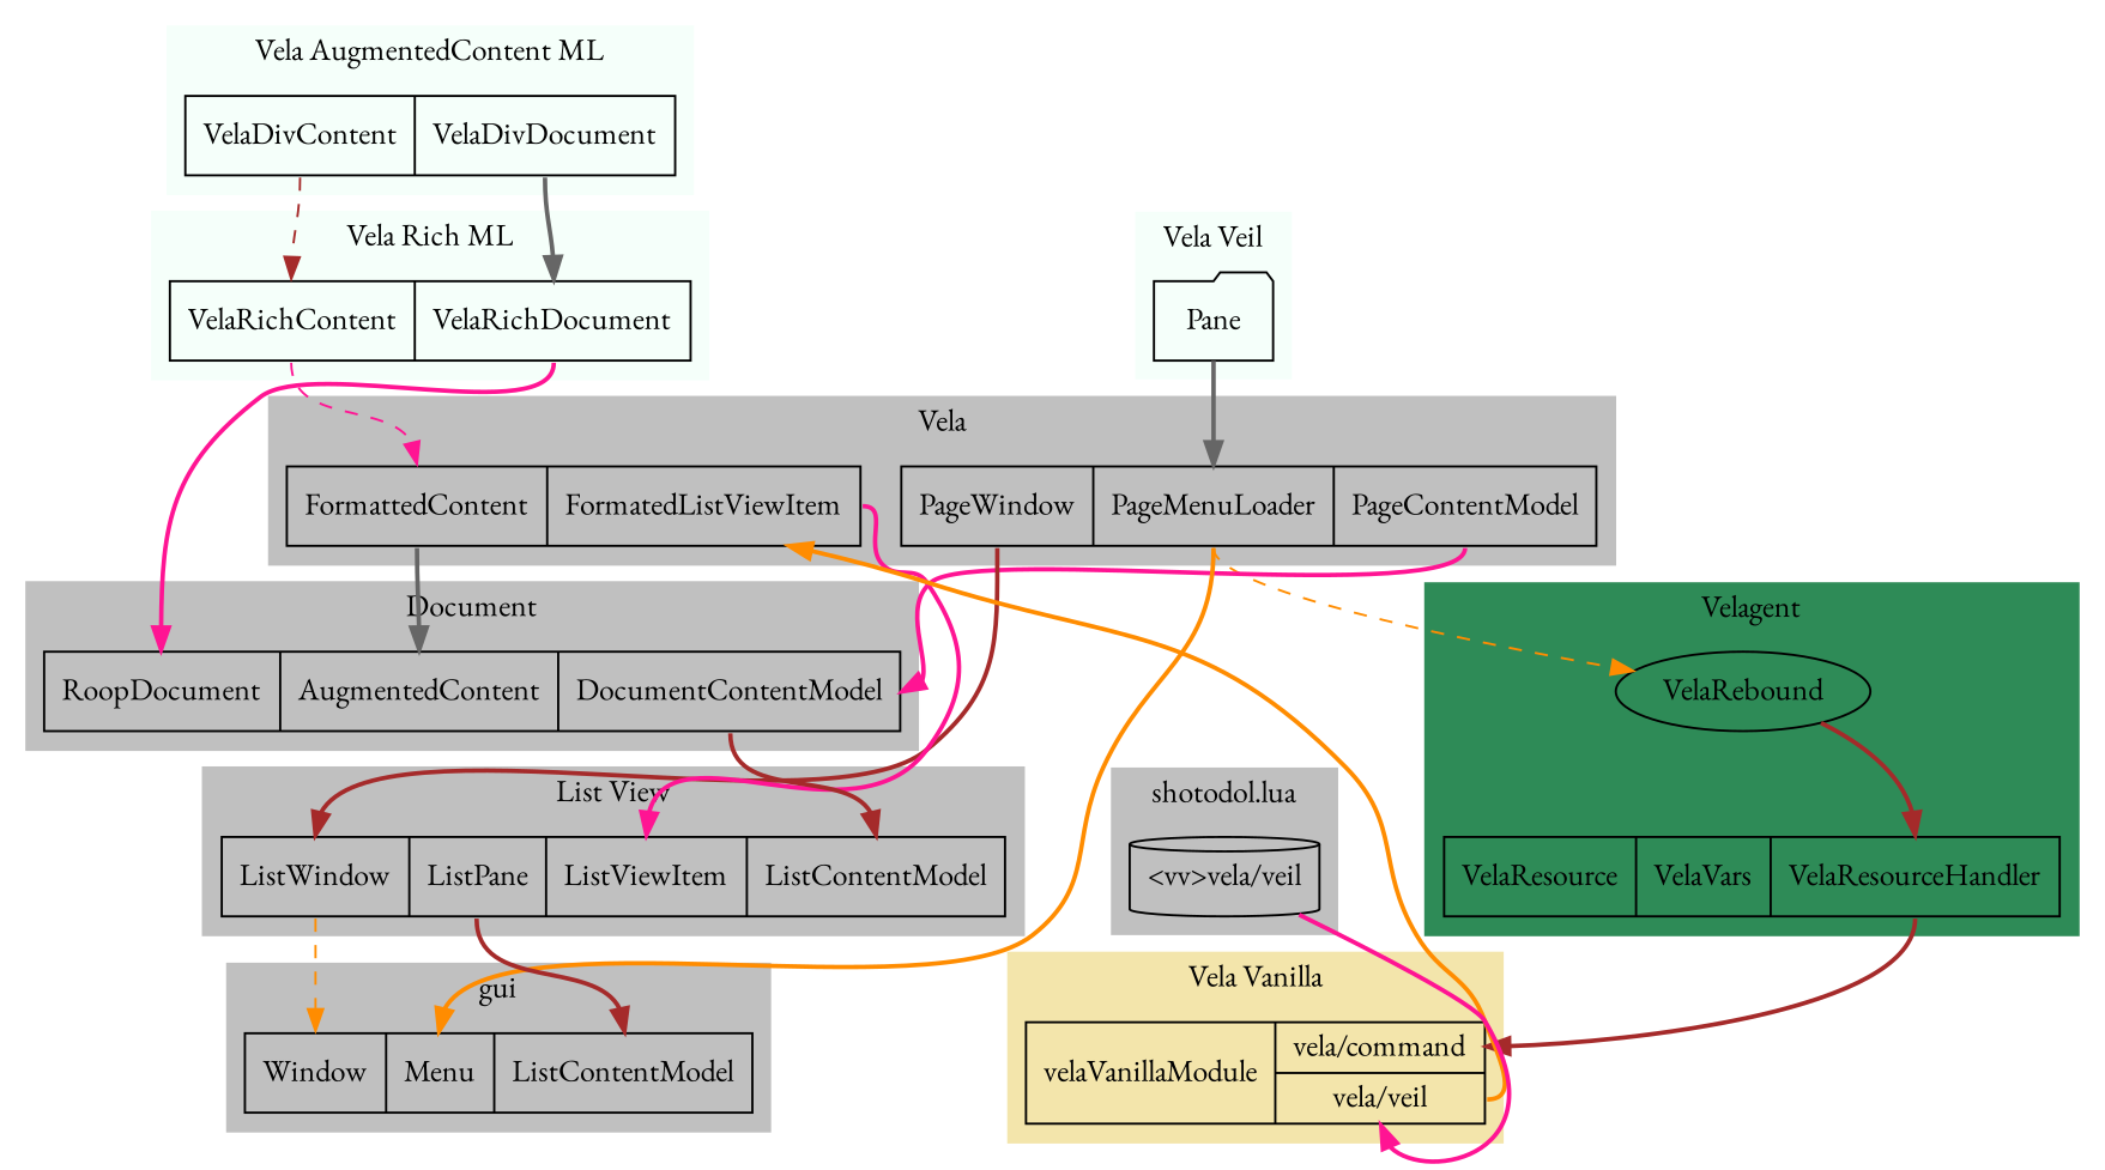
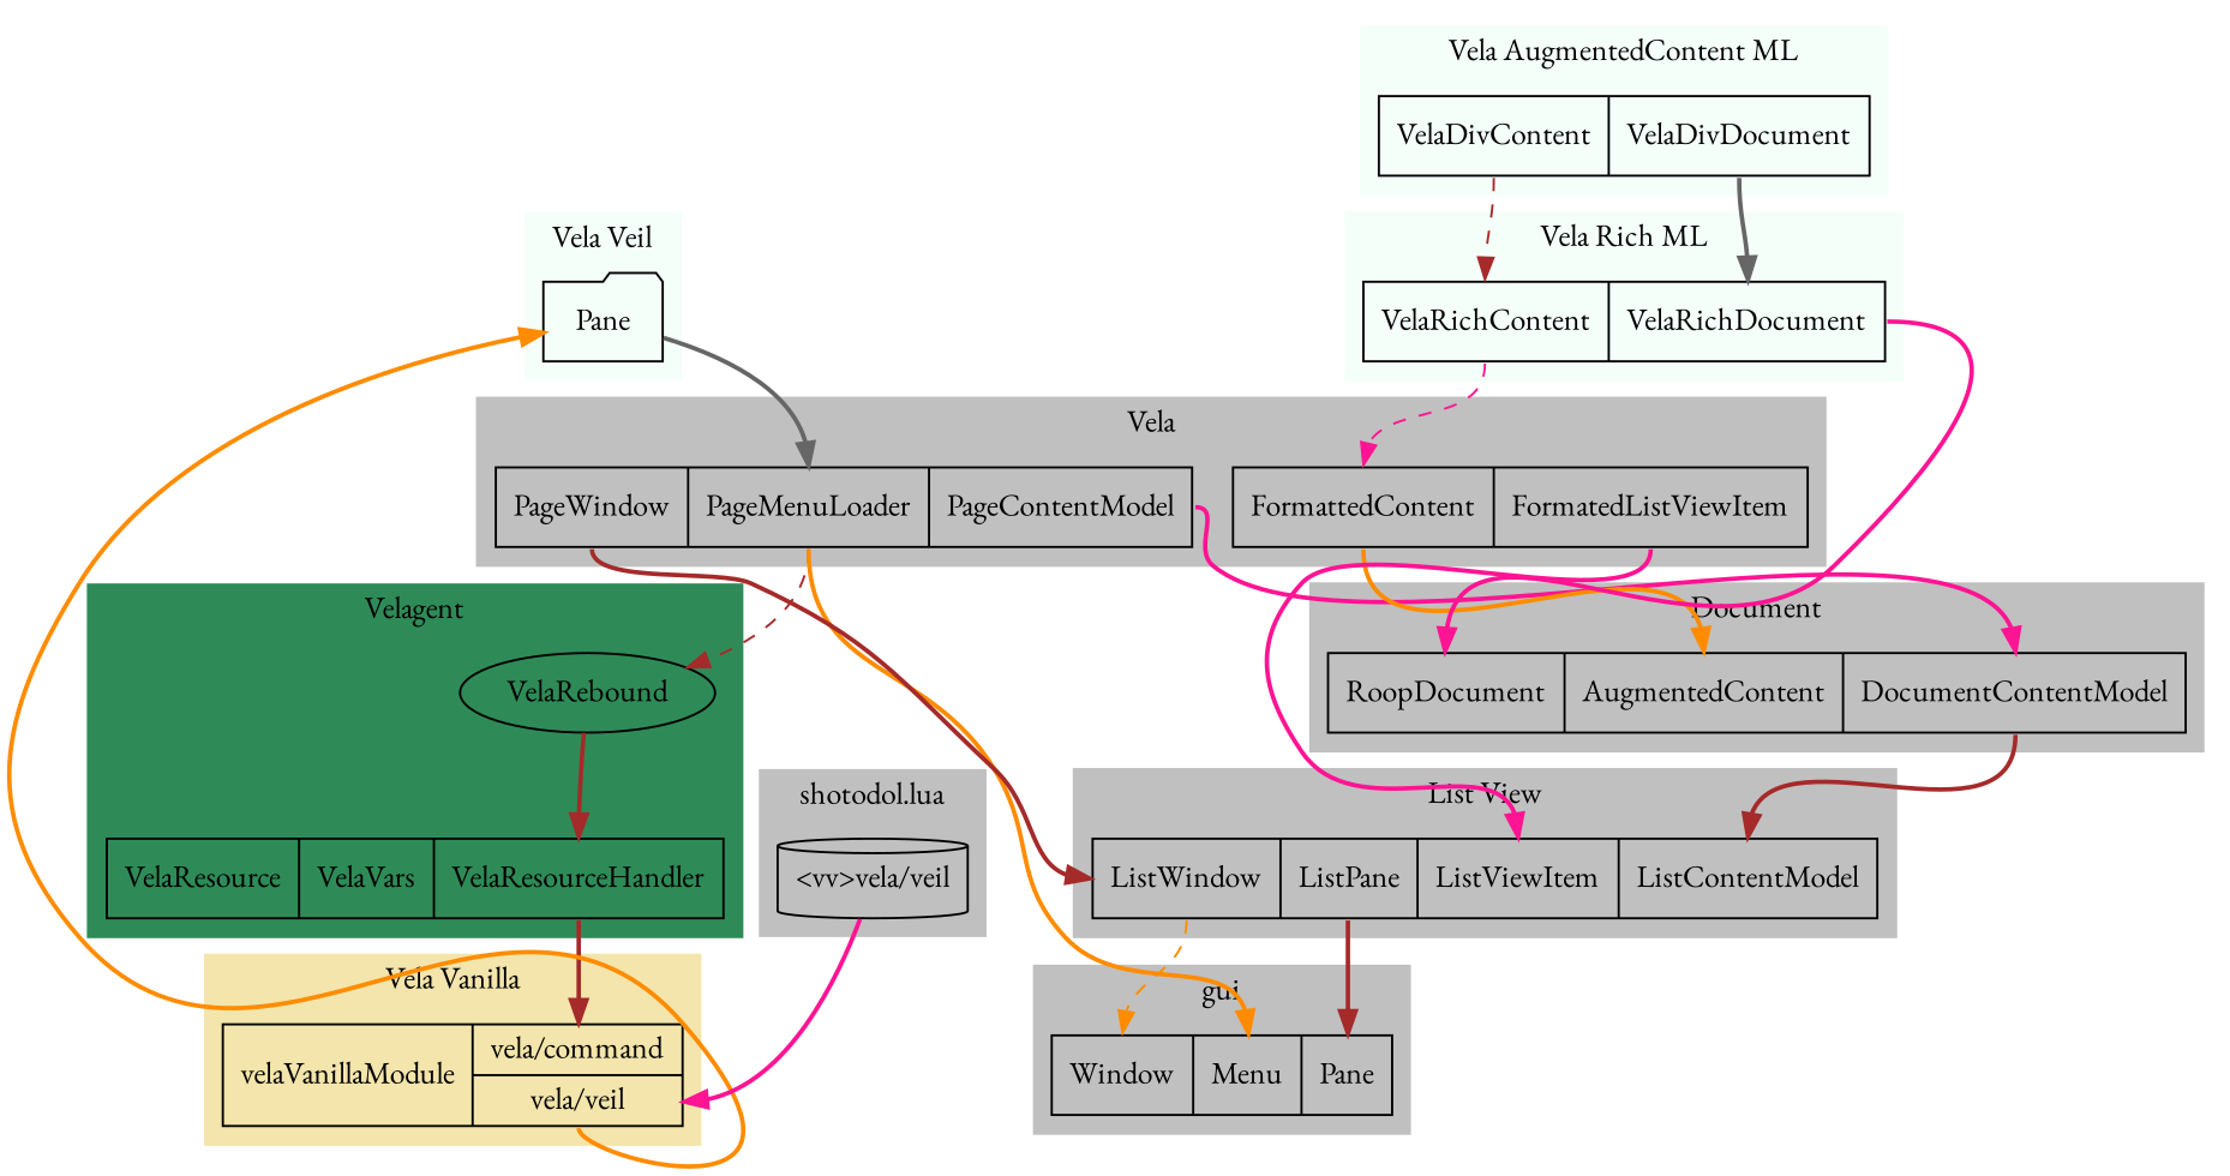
  digraph {
    fontname="EB Garamond"
    node [fontname="EB Garamond" shape=record]
    edge [color=brown fontname="EB Garamond" style=bold]
    n1 [label="<pw>PageWindow|<pml>PageMenuLoader|<pcm>PageContentModel"]
    n2 [label="<fc>FormattedContent|<flvi>FormatedListViewItem"]
    n3 [label=VelaRebound shape=ellipse]
    n4 [label="VelaResource|VelaVars|<vrh>VelaResourceHandler"]
    n5 [label="<vrc>VelaRichContent|<vrd>VelaRichDocument"]
    n6 [label="<vdc>VelaDivContent|<vdd>VelaDivDocument"]
    n7 [label=Pane shape=folder]
    n8 [label="velaVanillaModule|{<velac>vela/command|<velav>vela/veil}"]
    n9 [label="<rd>RoopDocument|<ac>AugmentedContent|<dcm>DocumentContentModel"]
-   n10 [label="<win>Window|<menu>Menu|<pn>ListContentModel"]
+   n10 [label="<win>Window|<menu>Menu|<pn>Pane"]
    n11 [label="<lwin>ListWindow|<lpane>ListPane|<lvi>ListViewItem|<lcm>ListContentModel"]
    n12 [label="<vv>vela/veil" shape=cylinder]
    subgraph cluster_1 {
      color=silver
      label=Vela
      rankdir=LR
      style=filled
      n1
      n2
    }
    subgraph cluster_2 {
      color=seagreen
      label=Velagent
      style=filled
      n3
      n4
    }
    subgraph cluster_3 {
      color=mintcream
      label="Vela Rich ML"
      style=filled
      n5
    }
    subgraph cluster_4 {
      color=mintcream
      label="Vela AugmentedContent ML"
      style=filled
      n6
    }
    subgraph cluster_5 {
      color=mintcream
      label="Vela Veil"
      style=filled
      n7
    }
    subgraph cluster_6 {
      color="#f3e5ab"
      label="Vela Vanilla"
      style=filled
      n8
    }
    subgraph cluster_7 {
      color=gray
      label=Document
      rankdir=LR
      style=filled
      n9
    }
    subgraph cluster_8 {
      color=gray
      label=gui
      rankdir=LR
      style=filled
      n10
    }
    subgraph cluster_9 {
      color=gray
      label="List View"
      rankdir=LR
      style=filled
      n11
    }
    subgraph cluster_10 {
      color=gray
      label="shotodol.lua"
      rankdir=LR
      style=filled
      n12
    }
-   n1 -> n3 [color=darkorange style=dashed tailport=pml]
+   n1 -> n3 [style=dashed tailport=pml]
    n1 -> n9 [color=deeppink headport=dcm tailport=pcm]
    n1 -> n10 [color=darkorange headport=menu tailport=pml]
    n1 -> n11 [headport=lwin tailport=pw]
-   n2 -> n9 [color=gray40 headport=ac tailport=fc]
+   n2 -> n9 [color=darkorange headport=ac tailport=fc]
    n2 -> n11 [color=deeppink headport=lvi tailport=flvi]
    n3 -> n4 [headport=vrh]
    n4 -> n8 [headport=velac tailport=vrh]
    n5 -> n2 [color=deeppink headport=fc style=dashed tailport=vrc]
    n5 -> n9 [color=deeppink headport=rd tailport=vrd]
    n6 -> n5 [headport=vrc style=dashed tailport=vdc]
    n6 -> n5 [color=gray40 headport=vrd tailport=vdd]
    n7 -> n1 [color=gray40 headport=pml]
-   n8 -> n2 [color=darkorange tailport=velav]
+   n8 -> n7 [color=darkorange tailport=velav]
    n9 -> n11 [headport=lcm tailport=dcm]
    n11 -> n10 [color=darkorange headport=win style=dashed tailport=lwin]
    n11 -> n10 [headport=pn tailport=lpane]
    n12 -> n8 [color=deeppink headport=velav tailport=vv]
  }
